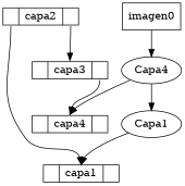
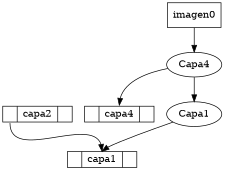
  digraph {
    node [shape=record]
    edge [headport=f1]
    n1 [height=.1 label="<f0> |<f1> capa1|<f2> "]
    n2 [height=.1 label="<f0> |<f1> capa2|<f2> "]
-   n3 [height=.1 label="<f0> |<f1> capa3|<f2> "]
    n4 [height=.1 label="<f0> |<f1> capa4|<f2> "]
    n5 [group=1 label=imagen0 shape=box]
    n6 [group=2 label=Capa4 shape=""]
    n7 [group=2 label=Capa1 shape=""]
    subgraph sub_1 {
      n1
      n2
-     n3
      n4
    }
    subgraph sub_2 {
      rank=same
      n5
    }
    n2 -> n1 [tailport=f0]
-   n2 -> n3 [tailport=f2]
-   n3 -> n4 [tailport=f2]
    n5 -> n6
    n6 -> n4
    n6 -> n7
    n7 -> n1
  }
